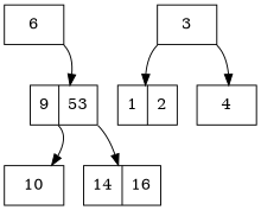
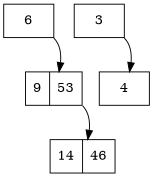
  digraph {
    node [shape=record]
    edge [tailport="f0:se"]
    n1 [label="<f0> 6"]
    n2 [label="<f0> 9 | <f1> 53"]
    n3 [label="<f0> 3"]
-   n4 [label="<f0> 1 | <f1> 2"]
    n5 [label="<f0> 4"]
-   n6 [label="<f0> 10"]
-   n7 [label="<f0> 14 | <f1> 16"]
+   n7 [label="<f0> 14 | <f1> 46"]
    n1 -> n2
-   n2 -> n6
    n2 -> n7 [tailport="f1:se"]
-   n3 -> n4 [tailport="f0:sw"]
    n3 -> n5
  }
